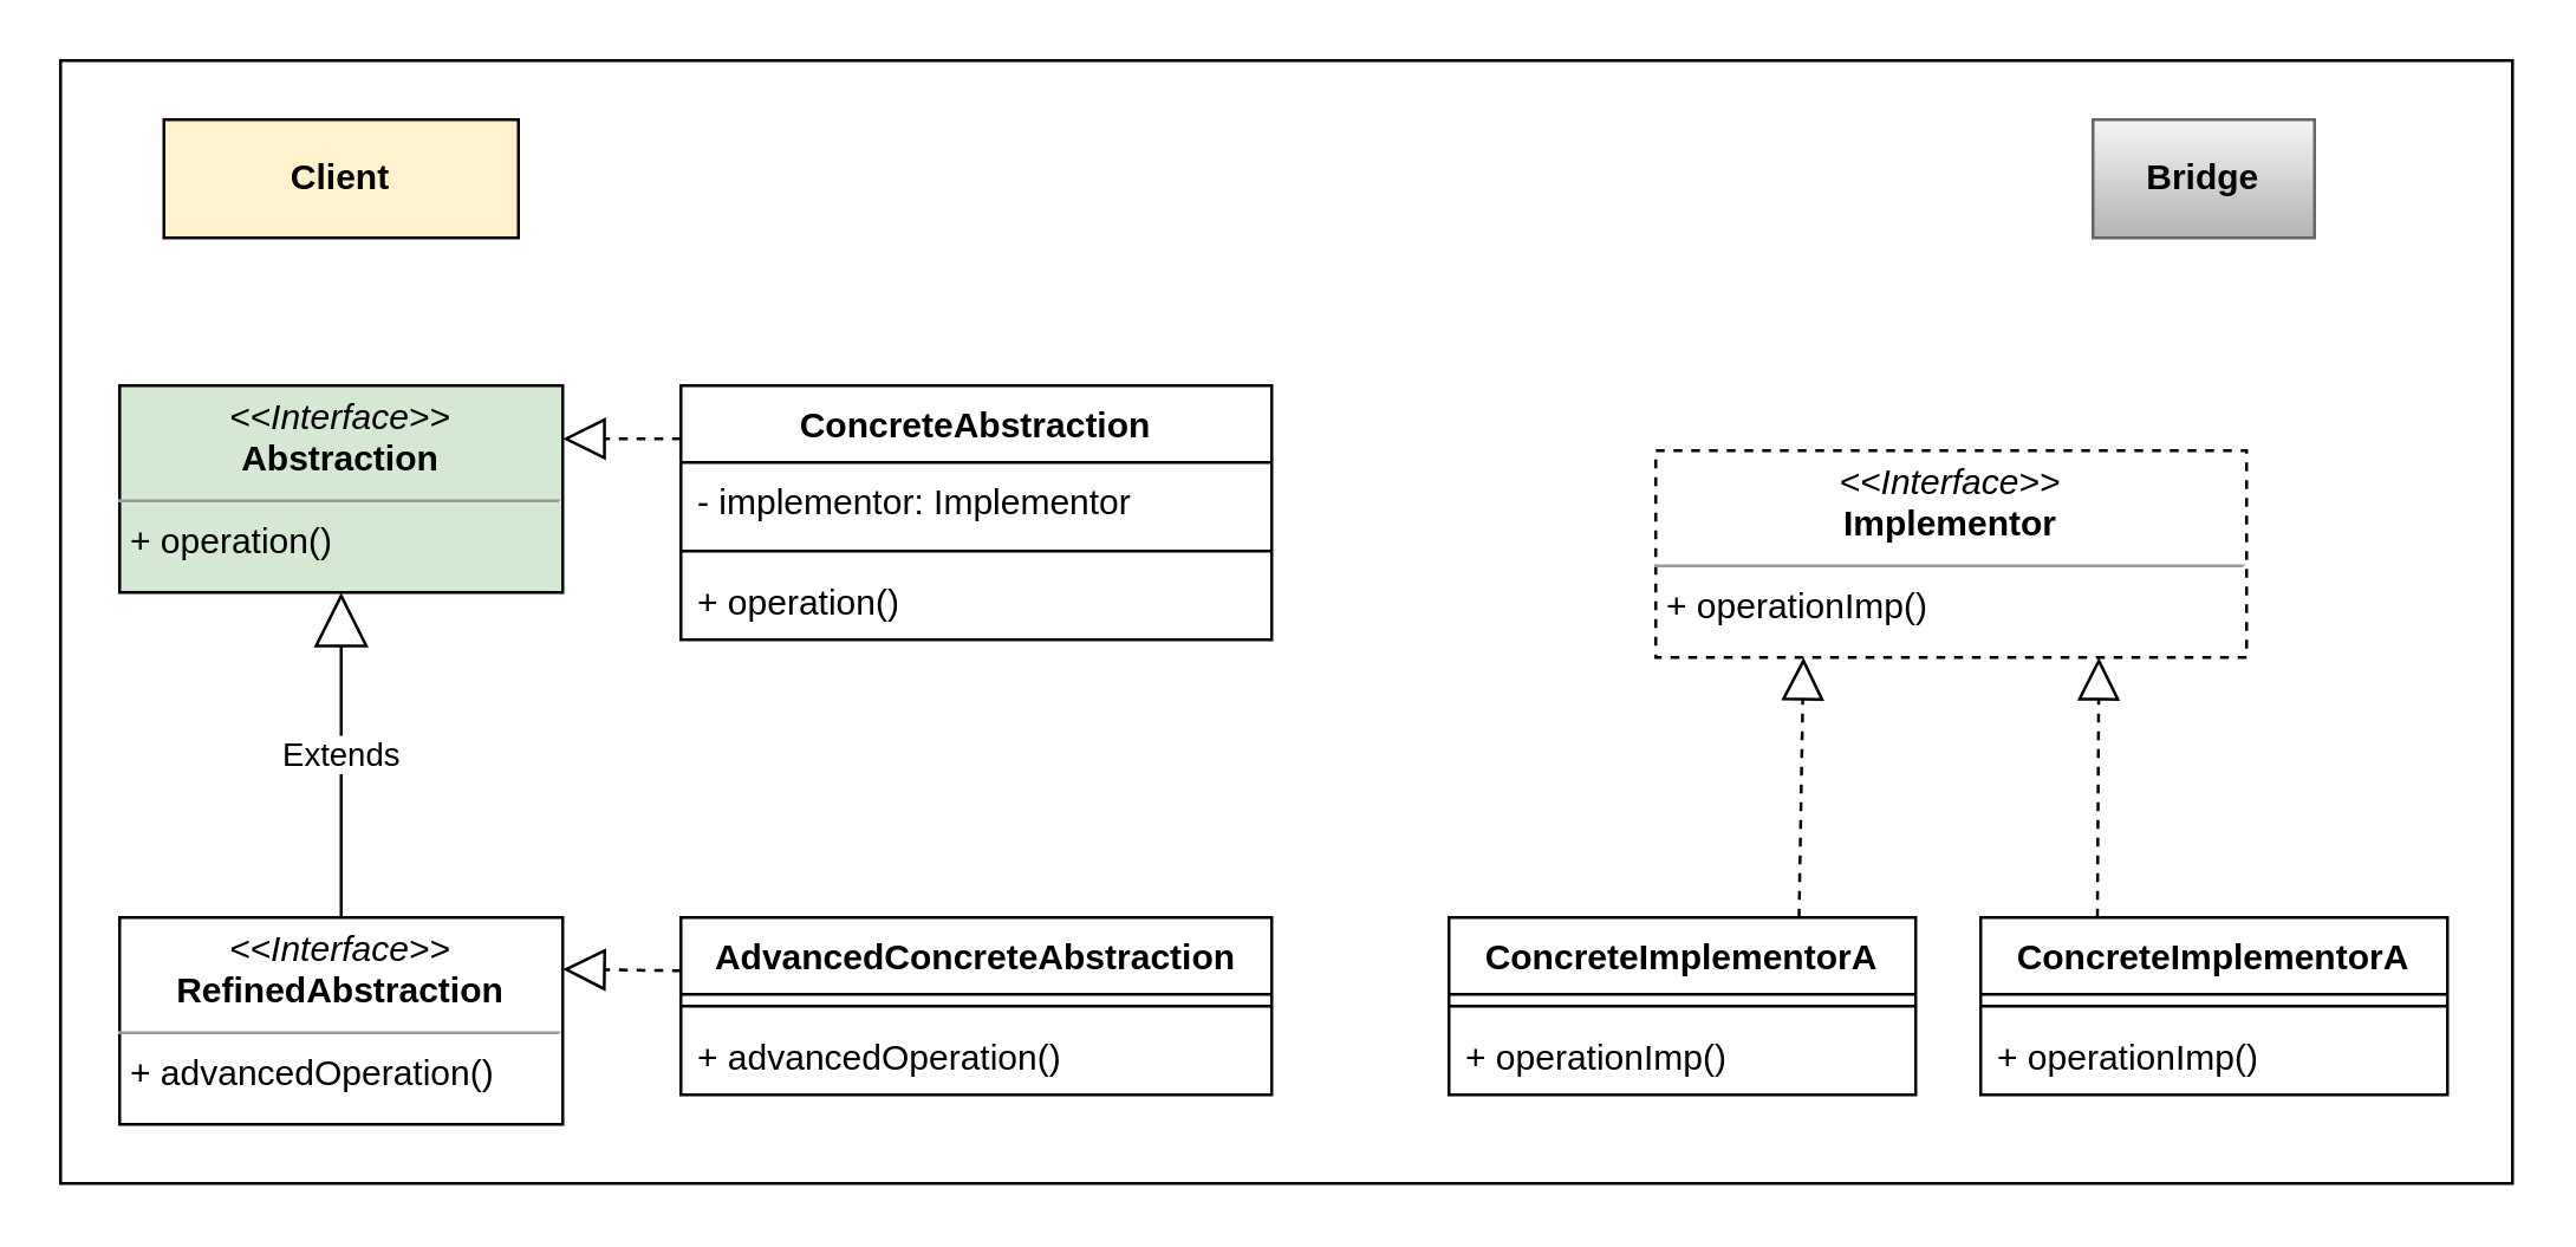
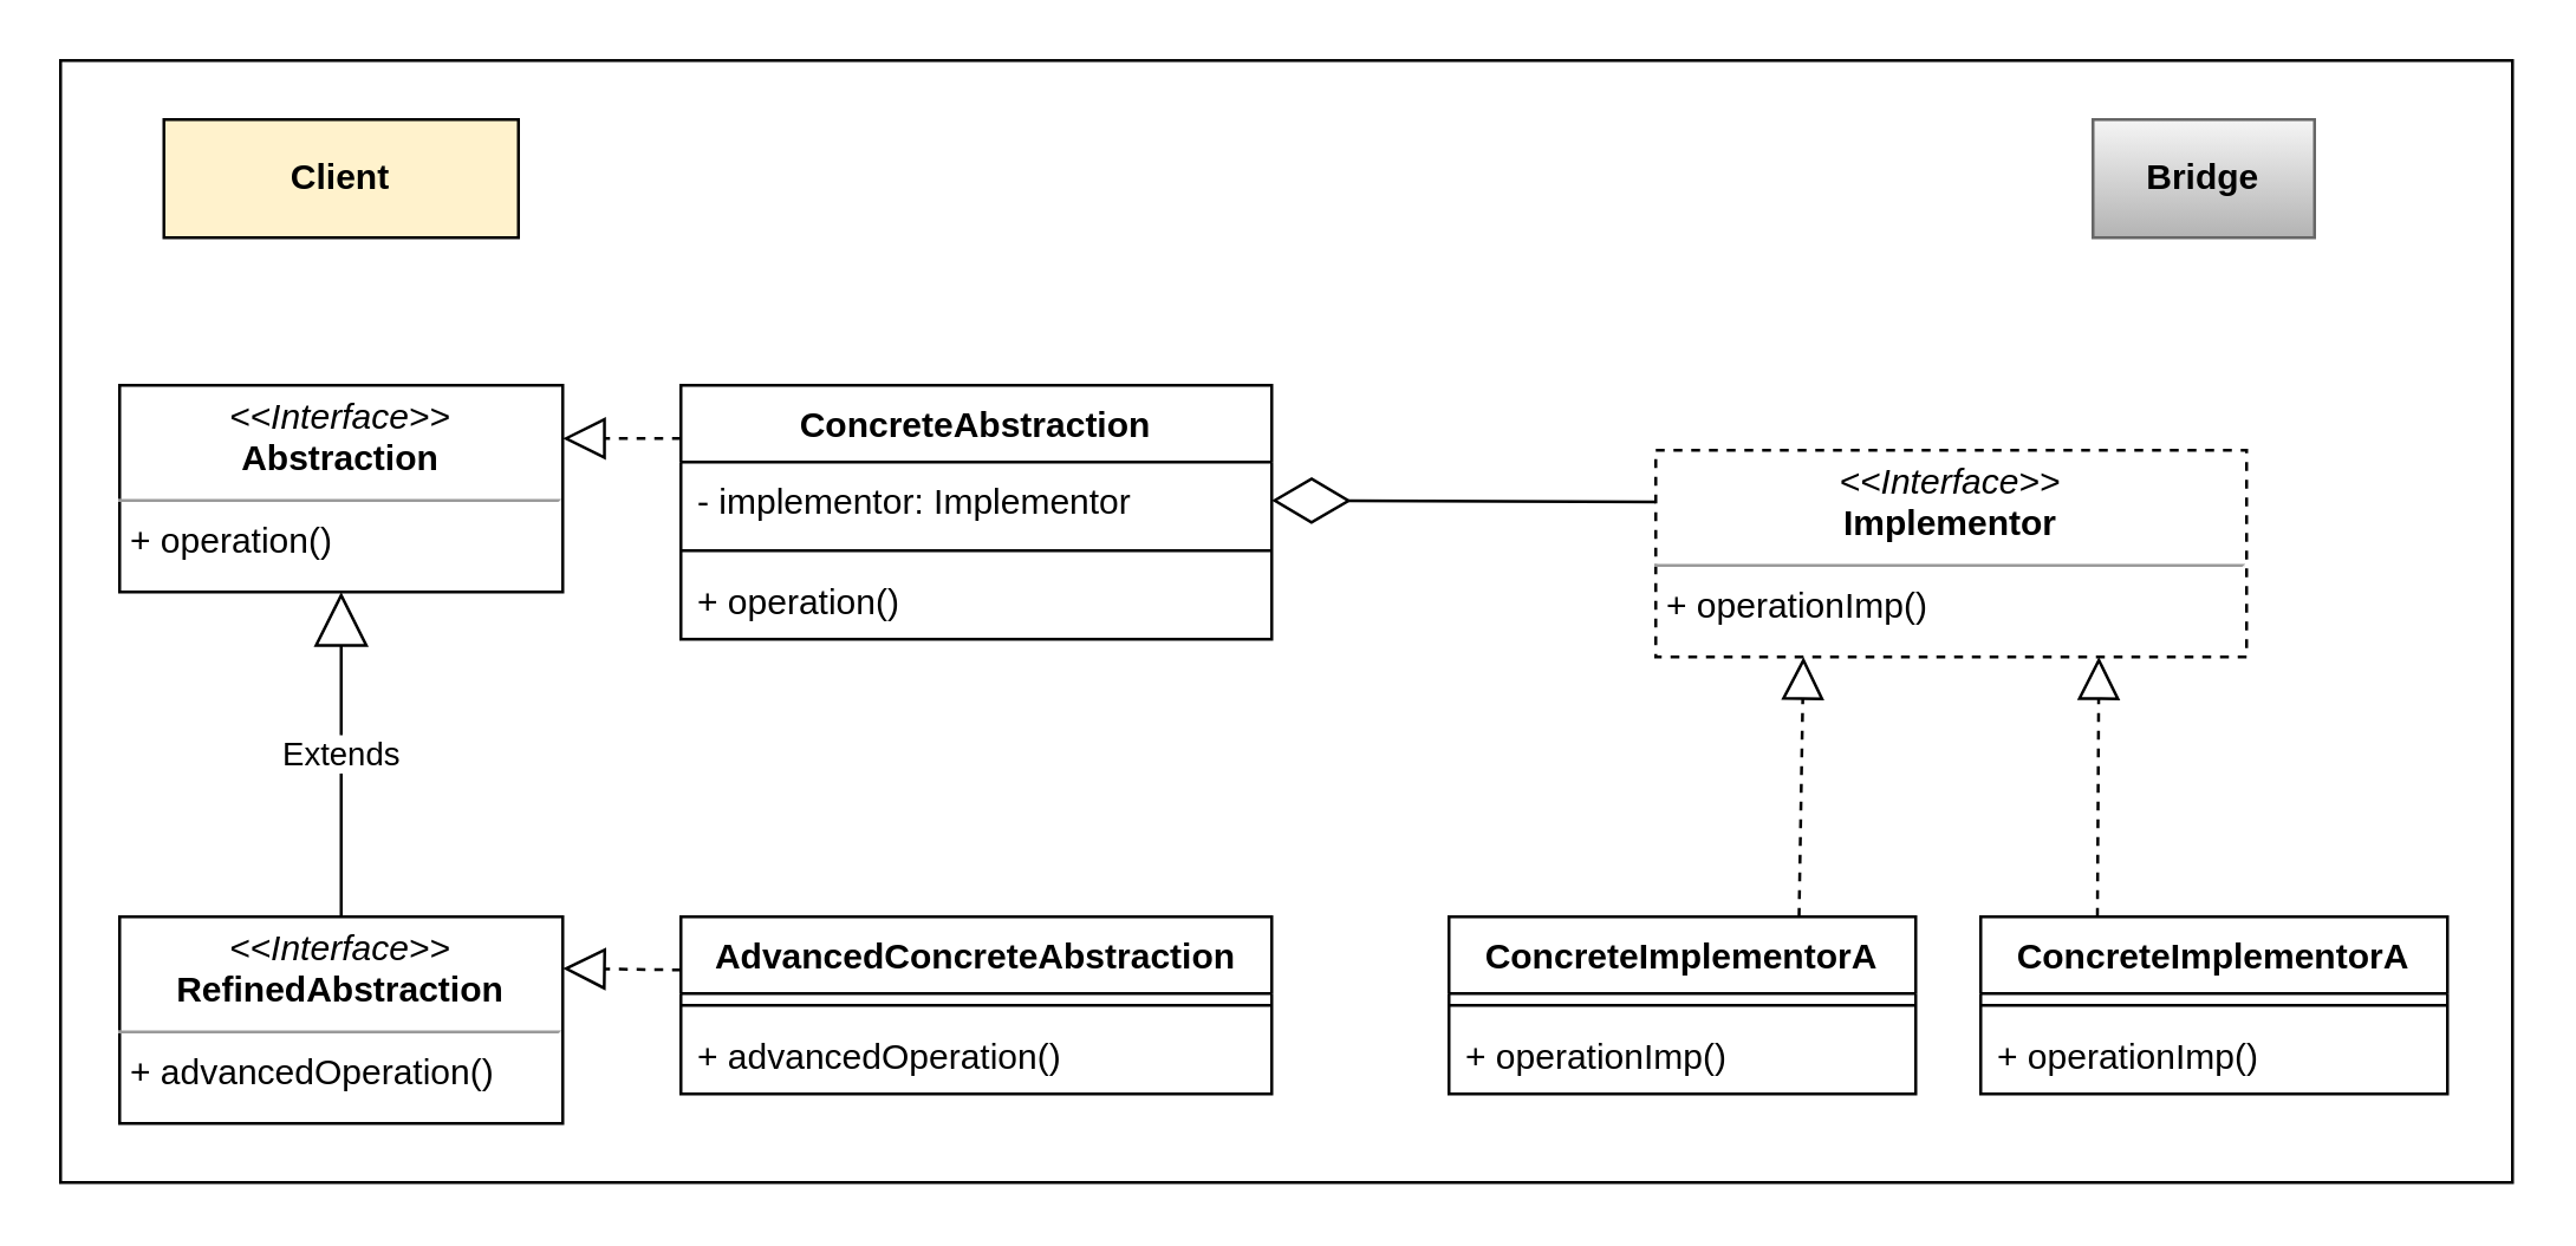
  <mxCell id="0" />
  <mxCell id="1" parent="0" />
  <mxCell id="2" value="" style="rounded=0;whiteSpace=wrap;html=1;" vertex="1" parent="1"><mxGeometry x="20" y="20" width="830" height="380" as="geometry" /></mxCell>
- <mxCell id="3" value="&lt;p style=&quot;margin: 0px ; margin-top: 4px ; text-align: center&quot;&gt;&lt;i&gt;&amp;lt;&amp;lt;Interface&amp;gt;&amp;gt;&lt;/i&gt;&lt;br&gt;&lt;b&gt;Abstraction&lt;/b&gt;&lt;/p&gt;&lt;hr size=&quot;1&quot;&gt;&lt;p style=&quot;margin: 0px ; margin-left: 4px&quot;&gt;&lt;/p&gt;&lt;p style=&quot;margin: 0px ; margin-left: 4px&quot;&gt;+ operation()&lt;/p&gt;" style="verticalAlign=top;align=left;overflow=fill;fontSize=12;fontFamily=Helvetica;html=1;fillColor=#d5e8d4;" parent="1" vertex="1"><mxGeometry x="40" y="130" width="150" height="70" as="geometry" /></mxCell>
+ <mxCell id="3" value="&lt;p style=&quot;margin: 0px ; margin-top: 4px ; text-align: center&quot;&gt;&lt;i&gt;&amp;lt;&amp;lt;Interface&amp;gt;&amp;gt;&lt;/i&gt;&lt;br&gt;&lt;b&gt;Abstraction&lt;/b&gt;&lt;/p&gt;&lt;hr size=&quot;1&quot;&gt;&lt;p style=&quot;margin: 0px ; margin-left: 4px&quot;&gt;&lt;/p&gt;&lt;p style=&quot;margin: 0px ; margin-left: 4px&quot;&gt;+ operation()&lt;/p&gt;" style="verticalAlign=top;align=left;overflow=fill;fontSize=12;fontFamily=Helvetica;html=1;" parent="1" vertex="1"><mxGeometry x="40" y="130" width="150" height="70" as="geometry" /></mxCell>
  <mxCell id="4" value="&lt;p style=&quot;margin: 0px ; margin-top: 4px ; text-align: center&quot;&gt;&lt;i&gt;&amp;lt;&amp;lt;Interface&amp;gt;&amp;gt;&lt;/i&gt;&lt;br&gt;&lt;b&gt;RefinedAbstraction&lt;/b&gt;&lt;/p&gt;&lt;hr size=&quot;1&quot;&gt;&lt;p style=&quot;margin: 0px ; margin-left: 4px&quot;&gt;&lt;/p&gt;&lt;p style=&quot;margin: 0px ; margin-left: 4px&quot;&gt;+ advancedOperation()&lt;/p&gt;" style="verticalAlign=top;align=left;overflow=fill;fontSize=12;fontFamily=Helvetica;html=1;" parent="1" vertex="1"><mxGeometry x="40" y="310" width="150" height="70" as="geometry" /></mxCell>
  <mxCell id="5" value="Extends" style="endArrow=block;endSize=16;endFill=0;html=1;entryX=0.5;entryY=1;entryDx=0;entryDy=0;exitX=0.5;exitY=0;exitDx=0;exitDy=0;" parent="1" source="4" target="3" edge="1"><mxGeometry width="160" relative="1" as="geometry"><mxPoint x="190" y="450" as="sourcePoint" /><mxPoint x="350" y="450" as="targetPoint" /></mxGeometry></mxCell>
  <mxCell id="6" value="ConcreteAbstraction" style="swimlane;fontStyle=1;align=center;verticalAlign=top;childLayout=stackLayout;horizontal=1;startSize=26;horizontalStack=0;resizeParent=1;resizeParentMax=0;resizeLast=0;collapsible=1;marginBottom=0;" parent="1" vertex="1"><mxGeometry x="230" y="130" width="200" height="86" as="geometry" /></mxCell>
  <mxCell id="7" value="- implementor: Implementor" style="text;strokeColor=none;fillColor=none;align=left;verticalAlign=top;spacingLeft=4;spacingRight=4;overflow=hidden;rotatable=0;points=[[0,0.5],[1,0.5]];portConstraint=eastwest;" parent="6" vertex="1"><mxGeometry y="26" width="200" height="26" as="geometry" /></mxCell>
  <mxCell id="8" value="" style="line;strokeWidth=1;fillColor=none;align=left;verticalAlign=middle;spacingTop=-1;spacingLeft=3;spacingRight=3;rotatable=0;labelPosition=right;points=[];portConstraint=eastwest;" parent="6" vertex="1"><mxGeometry y="52" width="200" height="8" as="geometry" /></mxCell>
  <mxCell id="9" value="+ operation()" style="text;strokeColor=none;fillColor=none;align=left;verticalAlign=top;spacingLeft=4;spacingRight=4;overflow=hidden;rotatable=0;points=[[0,0.5],[1,0.5]];portConstraint=eastwest;" parent="6" vertex="1"><mxGeometry y="60" width="200" height="26" as="geometry" /></mxCell>
  <mxCell id="10" value="" style="endArrow=block;dashed=1;endFill=0;endSize=12;html=1;" parent="1" edge="1"><mxGeometry width="160" relative="1" as="geometry"><mxPoint x="230" y="148" as="sourcePoint" /><mxPoint x="190" y="148" as="targetPoint" /></mxGeometry></mxCell>
  <mxCell id="11" value="AdvancedConcreteAbstraction" style="swimlane;fontStyle=1;align=center;verticalAlign=top;childLayout=stackLayout;horizontal=1;startSize=26;horizontalStack=0;resizeParent=1;resizeParentMax=0;resizeLast=0;collapsible=1;marginBottom=0;" parent="1" vertex="1"><mxGeometry x="230" y="310" width="200" height="60" as="geometry" /></mxCell>
  <mxCell id="12" value="" style="line;strokeWidth=1;fillColor=none;align=left;verticalAlign=middle;spacingTop=-1;spacingLeft=3;spacingRight=3;rotatable=0;labelPosition=right;points=[];portConstraint=eastwest;" parent="11" vertex="1"><mxGeometry y="26" width="200" height="8" as="geometry" /></mxCell>
  <mxCell id="13" value="+ advancedOperation()" style="text;strokeColor=none;fillColor=none;align=left;verticalAlign=top;spacingLeft=4;spacingRight=4;overflow=hidden;rotatable=0;points=[[0,0.5],[1,0.5]];portConstraint=eastwest;" parent="11" vertex="1"><mxGeometry y="34" width="200" height="26" as="geometry" /></mxCell>
  <mxCell id="14" value="" style="endArrow=block;dashed=1;endFill=0;endSize=12;html=1;entryX=1;entryY=0.25;entryDx=0;entryDy=0;" parent="1" target="4" edge="1"><mxGeometry width="160" relative="1" as="geometry"><mxPoint x="230" y="328" as="sourcePoint" /><mxPoint x="350" y="430" as="targetPoint" /></mxGeometry></mxCell>
  <mxCell id="15" value="&lt;p style=&quot;margin: 0px ; margin-top: 4px ; text-align: center&quot;&gt;&lt;i&gt;&amp;lt;&amp;lt;Interface&amp;gt;&amp;gt;&lt;/i&gt;&lt;br&gt;&lt;b&gt;Implementor&lt;/b&gt;&lt;/p&gt;&lt;hr size=&quot;1&quot;&gt;&lt;p style=&quot;margin: 0px ; margin-left: 4px&quot;&gt;+ operationImp()&lt;/p&gt;" style="verticalAlign=top;align=left;overflow=fill;fontSize=12;fontFamily=Helvetica;html=1;dashed=1;" parent="1" vertex="1"><mxGeometry x="560" y="152" width="200" height="70" as="geometry" /></mxCell>
+ <mxCell id="16" value="" style="endArrow=diamondThin;endFill=0;endSize=24;html=1;entryX=1;entryY=0.5;entryDx=0;entryDy=0;exitX=0;exitY=0.25;exitDx=0;exitDy=0;" parent="1" source="15" target="7" edge="1"><mxGeometry width="160" relative="1" as="geometry"><mxPoint x="630" y="169" as="sourcePoint" /><mxPoint x="660" y="40" as="targetPoint" /></mxGeometry></mxCell>
  <mxCell id="17" value="ConcreteImplementorA" style="swimlane;fontStyle=1;align=center;verticalAlign=top;childLayout=stackLayout;horizontal=1;startSize=26;horizontalStack=0;resizeParent=1;resizeParentMax=0;resizeLast=0;collapsible=1;marginBottom=0;" parent="1" vertex="1"><mxGeometry x="490" y="310" width="158" height="60" as="geometry" /></mxCell>
  <mxCell id="18" value="" style="line;strokeWidth=1;fillColor=none;align=left;verticalAlign=middle;spacingTop=-1;spacingLeft=3;spacingRight=3;rotatable=0;labelPosition=right;points=[];portConstraint=eastwest;" parent="17" vertex="1"><mxGeometry y="26" width="158" height="8" as="geometry" /></mxCell>
  <mxCell id="19" value="+ operationImp()" style="text;strokeColor=none;fillColor=none;align=left;verticalAlign=top;spacingLeft=4;spacingRight=4;overflow=hidden;rotatable=0;points=[[0,0.5],[1,0.5]];portConstraint=eastwest;" parent="17" vertex="1"><mxGeometry y="34" width="158" height="26" as="geometry" /></mxCell>
  <mxCell id="20" value="" style="endArrow=block;dashed=1;endFill=0;endSize=12;html=1;entryX=0.25;entryY=1;entryDx=0;entryDy=0;exitX=0.75;exitY=0;exitDx=0;exitDy=0;" parent="1" source="17" target="15" edge="1"><mxGeometry width="160" relative="1" as="geometry"><mxPoint x="570" y="340" as="sourcePoint" /><mxPoint x="730" y="340" as="targetPoint" /></mxGeometry></mxCell>
  <mxCell id="21" value="" style="endArrow=block;dashed=1;endFill=0;endSize=12;html=1;entryX=0.75;entryY=1;entryDx=0;entryDy=0;exitX=0.25;exitY=0;exitDx=0;exitDy=0;" parent="1" source="23" target="15" edge="1"><mxGeometry width="160" relative="1" as="geometry"><mxPoint x="850.5" y="370" as="sourcePoint" /><mxPoint x="890" y="310" as="targetPoint" /></mxGeometry></mxCell>
  <mxCell id="22" value="Client" style="rounded=0;whiteSpace=wrap;html=1;fontStyle=1;fillColor=#fff2cc;" vertex="1" parent="1"><mxGeometry x="55" y="40" width="120" height="40" as="geometry" /></mxCell>
  <mxCell id="23" value="ConcreteImplementorA" style="swimlane;fontStyle=1;align=center;verticalAlign=top;childLayout=stackLayout;horizontal=1;startSize=26;horizontalStack=0;resizeParent=1;resizeParentMax=0;resizeLast=0;collapsible=1;marginBottom=0;" vertex="1" parent="1"><mxGeometry x="670" y="310" width="158" height="60" as="geometry" /></mxCell>
  <mxCell id="24" value="" style="line;strokeWidth=1;fillColor=none;align=left;verticalAlign=middle;spacingTop=-1;spacingLeft=3;spacingRight=3;rotatable=0;labelPosition=right;points=[];portConstraint=eastwest;" vertex="1" parent="23"><mxGeometry y="26" width="158" height="8" as="geometry" /></mxCell>
  <mxCell id="25" value="+ operationImp()" style="text;strokeColor=none;fillColor=none;align=left;verticalAlign=top;spacingLeft=4;spacingRight=4;overflow=hidden;rotatable=0;points=[[0,0.5],[1,0.5]];portConstraint=eastwest;" vertex="1" parent="23"><mxGeometry y="34" width="158" height="26" as="geometry" /></mxCell>
  <mxCell id="26" value="Bridge" style="rounded=0;whiteSpace=wrap;html=1;fontStyle=1;gradientColor=#b3b3b3;fillColor=#f5f5f5;strokeColor=#666666;" vertex="1" parent="1"><mxGeometry x="708" y="40" width="75" height="40" as="geometry" /></mxCell>
